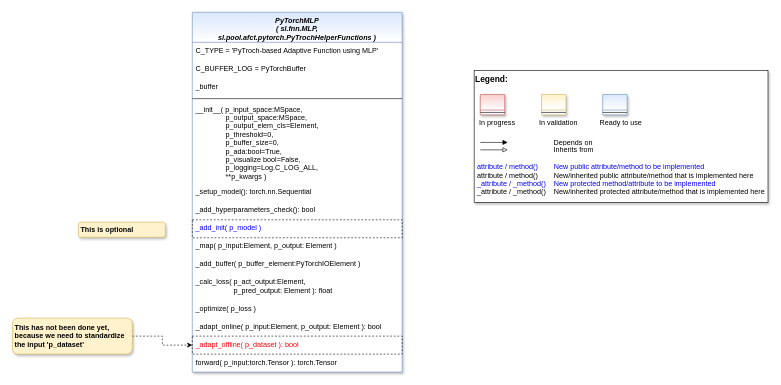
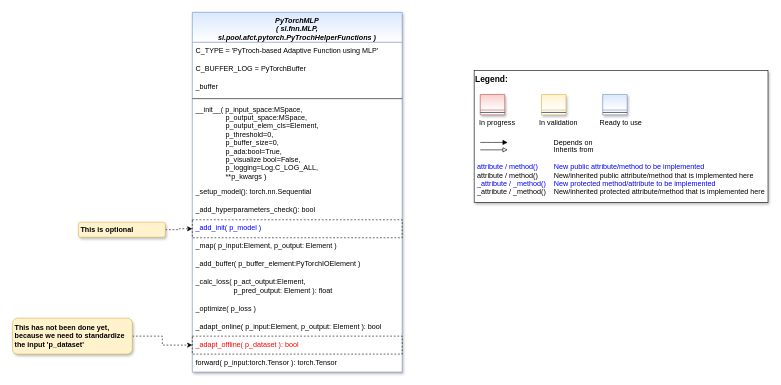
  <mxCell id="0" />
  <mxCell id="1" parent="0" />
  <mxCell id="2" value="" style="group" parent="1" vertex="1" connectable="0"><mxGeometry x="790" y="117" width="490" height="220" as="geometry" /></mxCell>
  <mxCell id="3" value="&lt;font color=&quot;#000000&quot; size=&quot;1&quot;&gt;&lt;b style=&quot;font-size: 14px&quot;&gt;Legend:&lt;br&gt;&lt;/b&gt;&lt;/font&gt;&lt;br&gt;&lt;br&gt;&lt;br&gt;&lt;font color=&quot;#0000ff&quot; style=&quot;font-size: 6px&quot;&gt;&lt;br&gt;&lt;/font&gt;&lt;span style=&quot;color: rgb(0 , 0 , 0)&quot;&gt;&lt;font style=&quot;font-size: 4px&quot;&gt;&amp;nbsp; &amp;nbsp;&lt;/font&gt;&amp;nbsp;In progress&amp;nbsp; &amp;nbsp; &amp;nbsp; &amp;nbsp; &amp;nbsp; &amp;nbsp; In validation&amp;nbsp; &amp;nbsp; &amp;nbsp; &amp;nbsp; &amp;nbsp; &amp;nbsp;Ready to use&lt;/span&gt;&lt;font color=&quot;#000000&quot;&gt;&amp;nbsp;&lt;br&gt;&lt;/font&gt;&lt;font color=&quot;#0000ff&quot;&gt;&lt;br&gt;&lt;br&gt;&lt;br&gt;&lt;br&gt;&amp;nbsp;attribute / method()&amp;nbsp; &amp;nbsp; &amp;nbsp; &amp;nbsp; New public attribute/method to be implemented&lt;/font&gt;&lt;br&gt;&lt;font color=&quot;#000000&quot;&gt;&amp;nbsp;&lt;/font&gt;&lt;font color=&quot;#000000&quot;&gt;attribute / method()&lt;span&gt;&#09;&lt;/span&gt;&amp;nbsp; &amp;nbsp; &amp;nbsp; &amp;nbsp;New/inherited public attribute/method that is implemented here&lt;br&gt;&lt;/font&gt;&lt;font color=&quot;#0000ff&quot;&gt;&amp;nbsp;_attribute /&amp;nbsp;&lt;/font&gt;&lt;font color=&quot;#0000ff&quot;&gt;_method()&amp;nbsp; &amp;nbsp; New protected method/attribute to be implemented&lt;/font&gt;&lt;br&gt;&lt;font color=&quot;#000000&quot;&gt;&amp;nbsp;_attribute / _method()&amp;nbsp; &amp;nbsp; New/inherited protected attribute/method that is implemented here&lt;br&gt;&lt;/font&gt;&lt;font color=&quot;#000000&quot;&gt;&lt;br&gt;&lt;br&gt;&lt;br&gt;&lt;br&gt;&lt;br&gt;&lt;/font&gt;" style="text;html=1;align=left;verticalAlign=top;whiteSpace=wrap;rounded=0;fontColor=#006600;strokeColor=#000000;shadow=1;fillColor=#ffffff;" parent="2" vertex="1"><mxGeometry width="490.0" height="220" as="geometry" /></mxCell>
  <mxCell id="4" value="Depends on" style="endArrow=block;html=1;labelPosition=right;verticalLabelPosition=middle;align=left;verticalAlign=middle;endFill=1;fontSize=12;" parent="2" edge="1"><mxGeometry x="-1623.125" y="-2180" width="51.042" height="50" as="geometry"><mxPoint x="10.208" y="120.003" as="sourcePoint" /><mxPoint x="55.991" y="120.003" as="targetPoint" /><mxPoint x="98" as="offset" /><Array as="points"><mxPoint x="30.625" y="120" /></Array></mxGeometry></mxCell>
  <mxCell id="5" value="Inherits from" style="endArrow=block;html=1;labelPosition=right;verticalLabelPosition=middle;align=left;verticalAlign=middle;endFill=0;fontSize=12;" parent="2" edge="1"><mxGeometry x="-1623.125" y="-2180" width="51.042" height="50" as="geometry"><mxPoint x="10.208" y="132.385" as="sourcePoint" /><mxPoint x="55.991" y="132.385" as="targetPoint" /><mxPoint x="98" y="1" as="offset" /></mxGeometry></mxCell>
  <mxCell id="6" value="" style="swimlane;fontStyle=3;align=center;verticalAlign=top;childLayout=stackLayout;horizontal=1;startSize=26;horizontalStack=0;resizeParent=1;resizeLast=0;collapsible=1;marginBottom=0;rounded=0;shadow=1;strokeWidth=1;fillColor=#f8cecc;strokeColor=#b85450;gradientColor=#ffffff;swimlaneFillColor=#ffffff;" parent="2" vertex="1"><mxGeometry x="10.208" y="40" width="40.833" height="34" as="geometry"><mxRectangle x="230" y="140" width="160" height="26" as="alternateBounds" /></mxGeometry></mxCell>
  <mxCell id="7" value="" style="line;html=1;strokeWidth=1;align=left;verticalAlign=middle;spacingTop=-1;spacingLeft=3;spacingRight=3;rotatable=0;labelPosition=right;points=[];portConstraint=eastwest;" parent="6" vertex="1"><mxGeometry y="26" width="40.833" height="8" as="geometry" /></mxCell>
  <mxCell id="8" value="" style="swimlane;fontStyle=3;align=center;verticalAlign=top;childLayout=stackLayout;horizontal=1;startSize=26;horizontalStack=0;resizeParent=1;resizeLast=0;collapsible=1;marginBottom=0;rounded=0;shadow=1;strokeWidth=1;fillColor=#fff2cc;strokeColor=#d6b656;gradientColor=#ffffff;swimlaneFillColor=#ffffff;" parent="2" vertex="1"><mxGeometry x="112.292" y="40" width="40.833" height="34" as="geometry"><mxRectangle x="230" y="140" width="160" height="26" as="alternateBounds" /></mxGeometry></mxCell>
  <mxCell id="9" value="" style="line;html=1;strokeWidth=1;align=left;verticalAlign=middle;spacingTop=-1;spacingLeft=3;spacingRight=3;rotatable=0;labelPosition=right;points=[];portConstraint=eastwest;" parent="8" vertex="1"><mxGeometry y="26" width="40.833" height="8" as="geometry" /></mxCell>
  <mxCell id="10" value="" style="swimlane;fontStyle=3;align=center;verticalAlign=top;childLayout=stackLayout;horizontal=1;startSize=26;horizontalStack=0;resizeParent=1;resizeLast=0;collapsible=1;marginBottom=0;rounded=0;shadow=1;strokeWidth=1;fillColor=#dae8fc;strokeColor=#6c8ebf;gradientColor=#ffffff;swimlaneFillColor=#ffffff;" parent="2" vertex="1"><mxGeometry x="214.375" y="40" width="40.833" height="34" as="geometry"><mxRectangle x="230" y="140" width="160" height="26" as="alternateBounds" /></mxGeometry></mxCell>
  <mxCell id="11" value="" style="line;html=1;strokeWidth=1;align=left;verticalAlign=middle;spacingTop=-1;spacingLeft=3;spacingRight=3;rotatable=0;labelPosition=right;points=[];portConstraint=eastwest;" parent="10" vertex="1"><mxGeometry y="26" width="40.833" height="8" as="geometry" /></mxCell>
  <mxCell id="12" value="PyTorchMLP&#10;( sl.fnn.MLP,&#10;sl.pool.afct.pytorch.PyTrochHelperFunctions )" style="swimlane;fontStyle=3;align=center;verticalAlign=top;childLayout=stackLayout;horizontal=1;startSize=50;horizontalStack=0;resizeParent=1;resizeLast=0;collapsible=1;marginBottom=0;rounded=0;shadow=1;strokeWidth=1;fillColor=#dae8fc;strokeColor=#6c8ebf;swimlaneFillColor=#ffffff;gradientColor=#FFFFFF;" parent="1" vertex="1"><mxGeometry x="320" y="20" width="350" height="600" as="geometry"><mxRectangle x="230" y="140" width="160" height="26" as="alternateBounds" /></mxGeometry></mxCell>
  <mxCell id="13" value="C_TYPE = 'PyTroch-based Adaptive Function using MLP'" style="text;align=left;verticalAlign=top;spacingLeft=4;spacingRight=4;overflow=hidden;rotatable=0;points=[[0,0.5],[1,0.5]];portConstraint=eastwest;fontColor=#000000;" parent="12" vertex="1"><mxGeometry y="50" width="350" height="30" as="geometry" /></mxCell>
  <mxCell id="14" value="C_BUFFER_LOG = PyTorchBuffer" style="text;align=left;verticalAlign=top;spacingLeft=4;spacingRight=4;overflow=hidden;rotatable=0;points=[[0,0.5],[1,0.5]];portConstraint=eastwest;fontColor=#000000;" parent="12" vertex="1"><mxGeometry y="80" width="350" height="30" as="geometry" /></mxCell>
  <mxCell id="15" value="_buffer" style="text;align=left;verticalAlign=top;spacingLeft=4;spacingRight=4;overflow=hidden;rotatable=0;points=[[0,0.5],[1,0.5]];portConstraint=eastwest;fontColor=#000000;" parent="12" vertex="1"><mxGeometry y="110" width="350" height="30" as="geometry" /></mxCell>
  <mxCell id="16" value="" style="line;html=1;strokeWidth=1;align=left;verticalAlign=middle;spacingTop=-1;spacingLeft=3;spacingRight=3;rotatable=0;labelPosition=right;points=[];portConstraint=eastwest;" parent="12" vertex="1"><mxGeometry y="140" width="350" height="8" as="geometry" /></mxCell>
  <mxCell id="17" value="__init__( p_input_space:MSpace,&#10;               p_output_space:MSpace,&#10;               p_output_elem_cls=Element,&#10;               p_threshold=0,&#10;               p_buffer_size=0,&#10;               p_ada:bool=True, &#10;               p_visualize bool=False,&#10;               p_logging=Log.C_LOG_ALL,&#10;               **p_kwargs )" style="text;align=left;verticalAlign=top;spacingLeft=4;spacingRight=4;overflow=hidden;rotatable=0;points=[[0,0.5],[1,0.5]];portConstraint=eastwest;" parent="12" vertex="1"><mxGeometry y="148" width="350" height="138" as="geometry" /></mxCell>
  <mxCell id="18" value="_setup_model(): torch.nn.Sequential" style="text;align=left;verticalAlign=top;spacingLeft=4;spacingRight=4;overflow=hidden;rotatable=0;points=[[0,0.5],[1,0.5]];portConstraint=eastwest;fontColor=#000000;" parent="12" vertex="1"><mxGeometry y="286" width="350" height="30" as="geometry" /></mxCell>
  <mxCell id="19" value="_add_hyperparameters_check(): bool" style="text;align=left;verticalAlign=top;spacingLeft=4;spacingRight=4;overflow=hidden;rotatable=0;points=[[0,0.5],[1,0.5]];portConstraint=eastwest;fontColor=#000000;" parent="12" vertex="1"><mxGeometry y="316" width="350" height="30" as="geometry" /></mxCell>
  <mxCell id="20" value="_add_init( p_model )" style="text;align=left;verticalAlign=top;spacingLeft=4;spacingRight=4;overflow=hidden;rotatable=0;points=[[0,0.5],[1,0.5]];portConstraint=eastwest;fontColor=#0000FF;strokeColor=default;dashed=1;" parent="12" vertex="1"><mxGeometry y="346" width="350" height="30" as="geometry" /></mxCell>
  <mxCell id="21" value="_map( p_input:Element, p_output: Element )" style="text;align=left;verticalAlign=top;spacingLeft=4;spacingRight=4;overflow=hidden;rotatable=0;points=[[0,0.5],[1,0.5]];portConstraint=eastwest;fontColor=#000000;" parent="12" vertex="1"><mxGeometry y="376" width="350" height="30" as="geometry" /></mxCell>
  <mxCell id="22" value="_add_buffer( p_buffer_element:PyTorchIOElement )" style="text;align=left;verticalAlign=top;spacingLeft=4;spacingRight=4;overflow=hidden;rotatable=0;points=[[0,0.5],[1,0.5]];portConstraint=eastwest;fontColor=#000000;" parent="12" vertex="1"><mxGeometry y="406" width="350" height="30" as="geometry" /></mxCell>
  <mxCell id="23" value="_calc_loss( p_act_output:Element,&#10;                   p_pred_output: Element ): float" style="text;align=left;verticalAlign=top;spacingLeft=4;spacingRight=4;overflow=hidden;rotatable=0;points=[[0,0.5],[1,0.5]];portConstraint=eastwest;fontColor=#000000;" parent="12" vertex="1"><mxGeometry y="436" width="350" height="44" as="geometry" /></mxCell>
  <mxCell id="24" value="_optimize( p_loss )" style="text;align=left;verticalAlign=top;spacingLeft=4;spacingRight=4;overflow=hidden;rotatable=0;points=[[0,0.5],[1,0.5]];portConstraint=eastwest;fontColor=#000000;" parent="12" vertex="1"><mxGeometry y="480" width="350" height="30" as="geometry" /></mxCell>
  <mxCell id="25" value="_adapt_online( p_input:Element, p_output: Element ): bool" style="text;align=left;verticalAlign=top;spacingLeft=4;spacingRight=4;overflow=hidden;rotatable=0;points=[[0,0.5],[1,0.5]];portConstraint=eastwest;fontColor=#000000;" parent="12" vertex="1"><mxGeometry y="510" width="350" height="30" as="geometry" /></mxCell>
  <mxCell id="26" value="_adapt_offline( p_dataset ): bool" style="text;align=left;verticalAlign=top;spacingLeft=4;spacingRight=4;overflow=hidden;rotatable=0;points=[[0,0.5],[1,0.5]];portConstraint=eastwest;fontColor=#FF0000;strokeColor=default;dashed=1;" parent="12" vertex="1"><mxGeometry y="540" width="350" height="30" as="geometry" /></mxCell>
  <mxCell id="27" value="forward( p_input:torch.Tensor ): torch.Tensor" style="text;align=left;verticalAlign=top;spacingLeft=4;spacingRight=4;overflow=hidden;rotatable=0;points=[[0,0.5],[1,0.5]];portConstraint=eastwest;fontColor=#000000;" parent="12" vertex="1"><mxGeometry y="570" width="350" height="30" as="geometry" /></mxCell>
+ <mxCell id="28" style="edgeStyle=orthogonalEdgeStyle;rounded=0;orthogonalLoop=1;jettySize=auto;html=1;exitX=1;exitY=0.5;exitDx=0;exitDy=0;entryX=0;entryY=0.5;entryDx=0;entryDy=0;fontColor=#0000FF;dashed=1;" parent="1" source="29" target="20" edge="1"><mxGeometry relative="1" as="geometry" /></mxCell>
  <mxCell id="29" value="This is optional" style="rounded=1;whiteSpace=wrap;html=1;fillColor=#fff2cc;strokeColor=#d6b656;shadow=1;fontStyle=1;align=left;spacingLeft=2;" parent="1" vertex="1"><mxGeometry x="130" y="370" width="145" height="25" as="geometry" /></mxCell>
  <mxCell id="30" style="edgeStyle=orthogonalEdgeStyle;rounded=0;orthogonalLoop=1;jettySize=auto;html=1;exitX=1;exitY=0.5;exitDx=0;exitDy=0;entryX=0;entryY=0.5;entryDx=0;entryDy=0;dashed=1;fontColor=#FF0000;" parent="1" source="31" target="26" edge="1"><mxGeometry relative="1" as="geometry" /></mxCell>
  <mxCell id="31" value="This has not been done yet, because we need to standardize the input 'p_dataset'" style="rounded=1;whiteSpace=wrap;html=1;fillColor=#fff2cc;strokeColor=#d6b656;shadow=1;fontStyle=1;align=left;spacingLeft=2;" parent="1" vertex="1"><mxGeometry x="20" y="530" width="200" height="60" as="geometry" /></mxCell>
